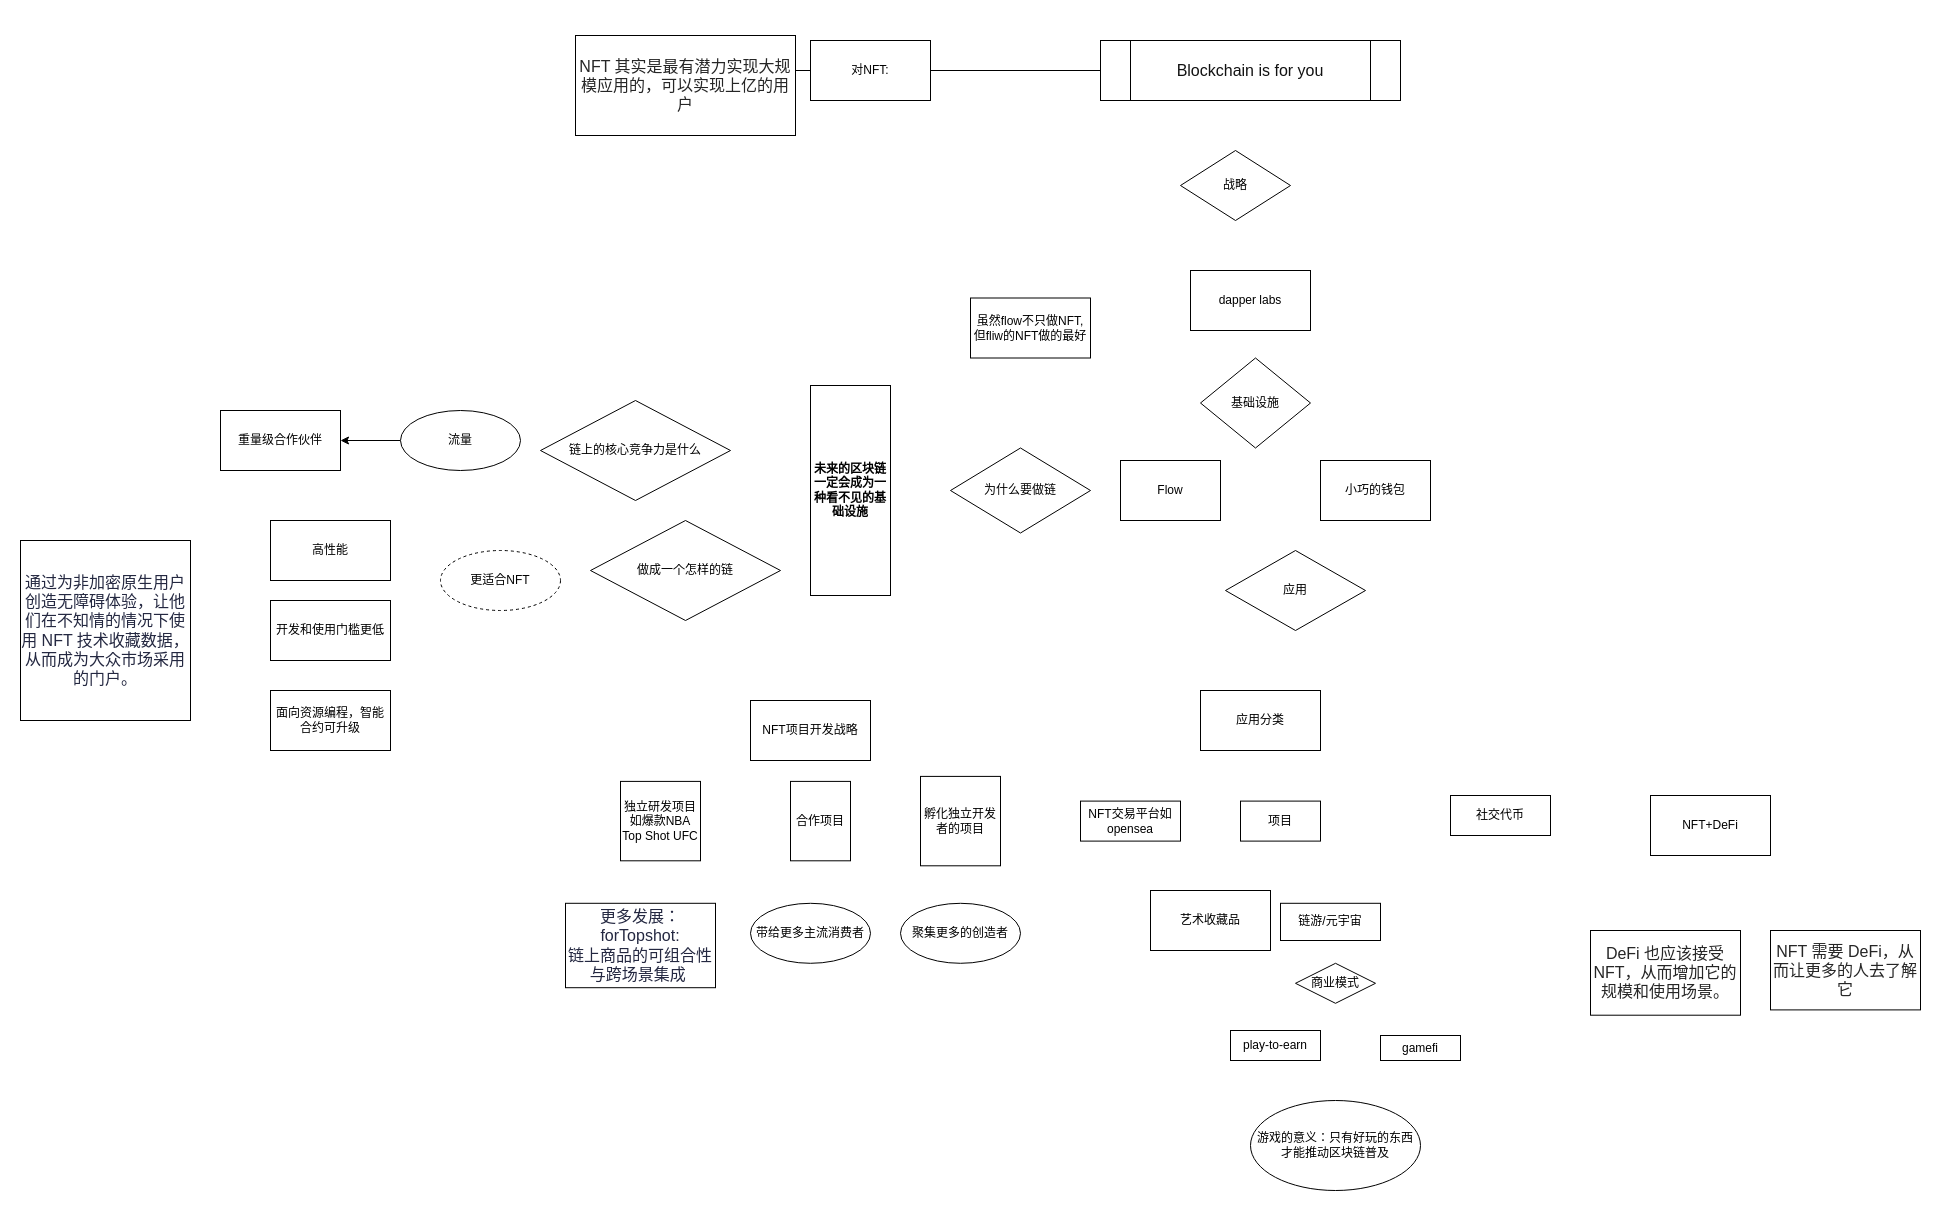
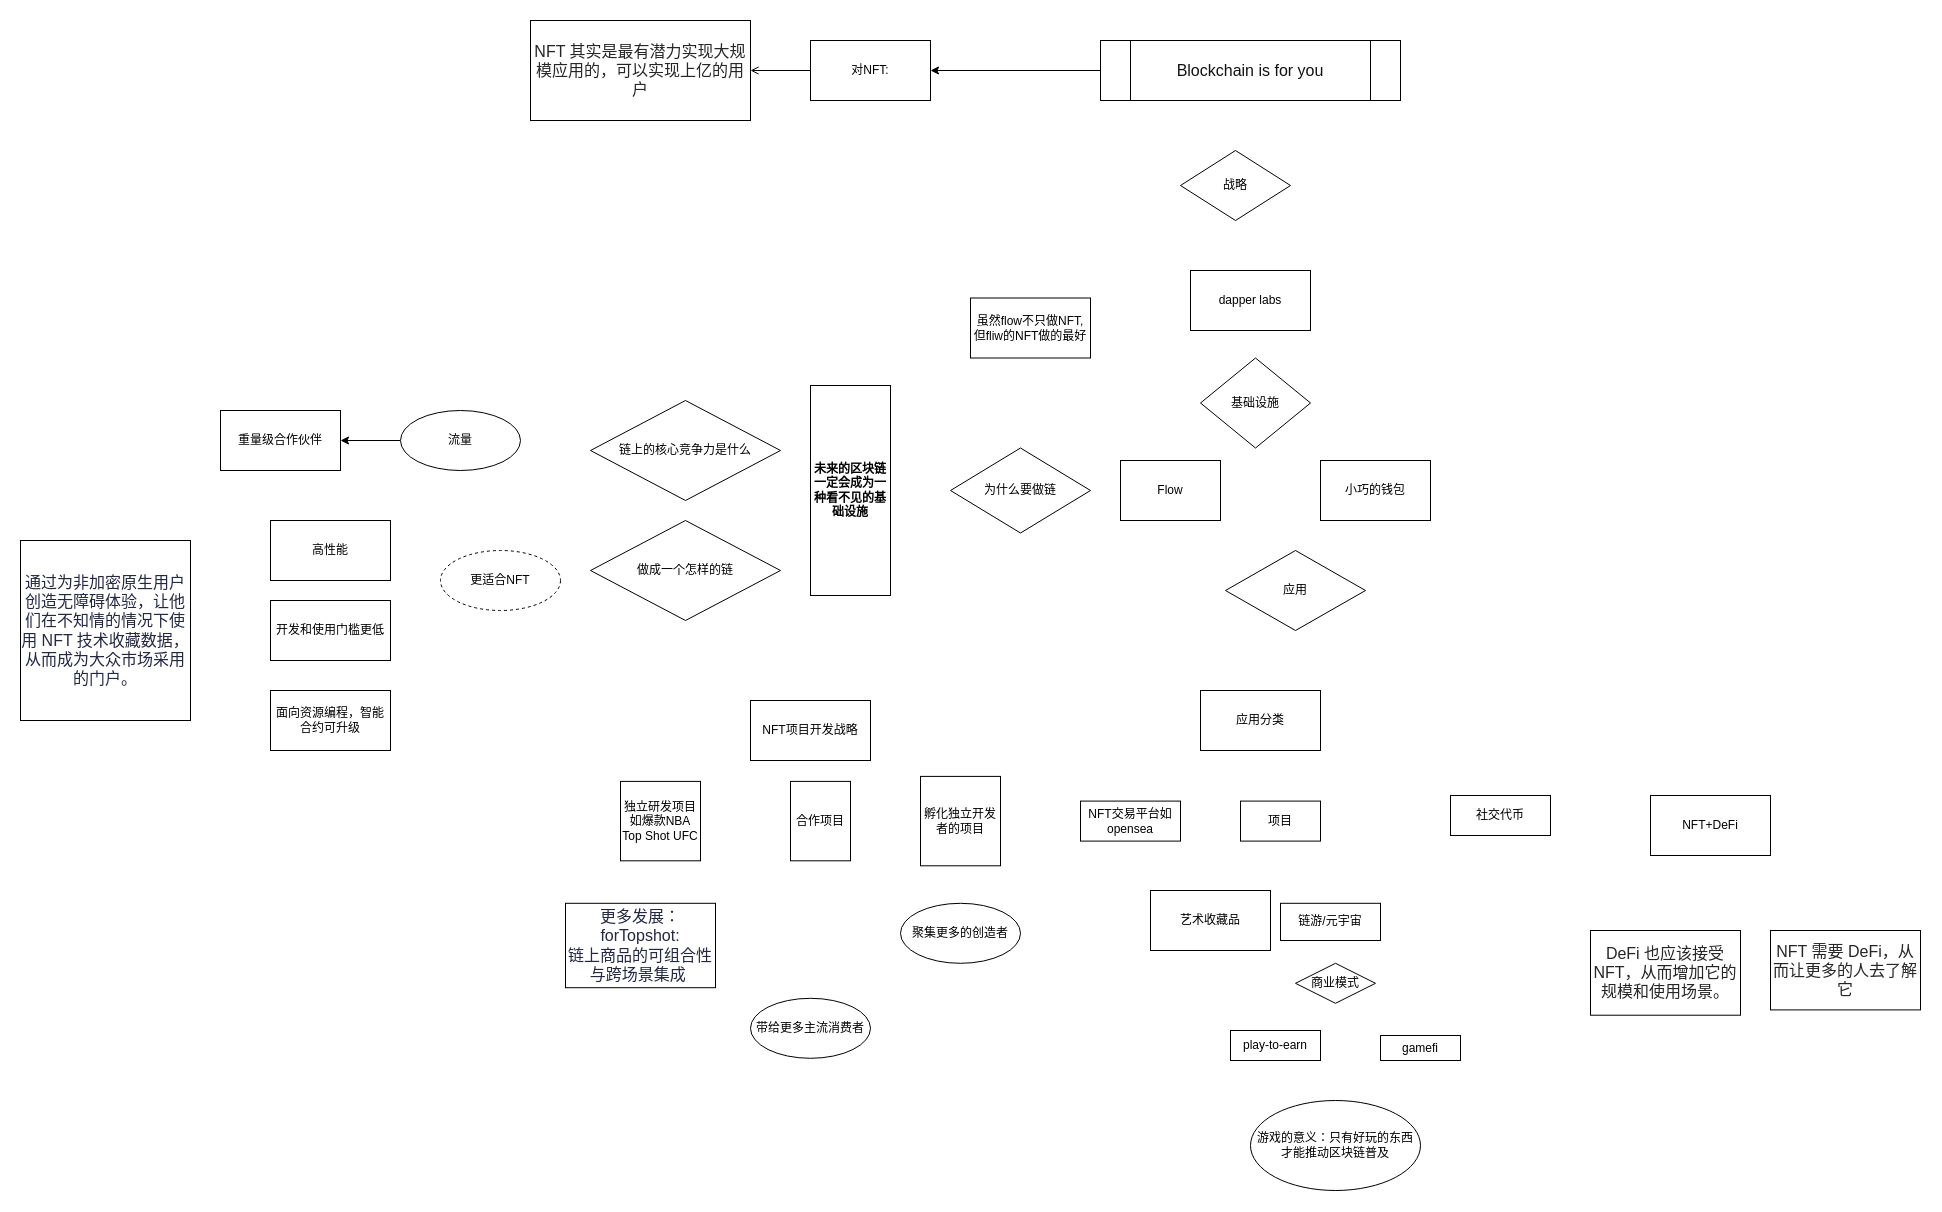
  <mxCell id="0" />
  <mxCell id="1" parent="0" />
  <mxCell id="2" value="&lt;font style=&quot;vertical-align: inherit&quot;&gt;&lt;font style=&quot;vertical-align: inherit&quot;&gt;dapper labs&lt;/font&gt;&lt;/font&gt;" style="whiteSpace=wrap;html=1;" vertex="1" parent="1"><mxGeometry x="1190" y="270" width="120" height="60" as="geometry" /></mxCell>
- <mxCell id="3" value="" style="edgeStyle=orthogonalEdgeStyle;rounded=0;orthogonalLoop=1;jettySize=auto;html=1;endArrow=none;" edge="1" parent="1" source="4" target="31"><mxGeometry relative="1" as="geometry" /></mxCell>
+ <mxCell id="3" value="" style="edgeStyle=orthogonalEdgeStyle;rounded=0;orthogonalLoop=1;jettySize=auto;html=1;" edge="1" parent="1" source="4" target="31"><mxGeometry relative="1" as="geometry" /></mxCell>
  <mxCell id="4" value="&lt;span style=&quot;color: rgb(18 , 18 , 18) ; font-family: , &amp;#34;blinkmacsystemfont&amp;#34; , &amp;#34;helvetica neue&amp;#34; , &amp;#34;pingfang sc&amp;#34; , &amp;#34;microsoft yahei&amp;#34; , &amp;#34;source han sans sc&amp;#34; , &amp;#34;noto sans cjk sc&amp;#34; , &amp;#34;wenquanyi micro hei&amp;#34; , sans-serif ; font-size: medium ; background-color: rgb(255 , 255 , 255)&quot;&gt;Blockchain is for you&lt;/span&gt;" style="shape=process;whiteSpace=wrap;html=1;backgroundOutline=1;" vertex="1" parent="1"><mxGeometry x="1100" y="40" width="300" height="60" as="geometry" /></mxCell>
  <mxCell id="5" value="&lt;font style=&quot;vertical-align: inherit&quot;&gt;&lt;font style=&quot;vertical-align: inherit&quot;&gt;&lt;font style=&quot;vertical-align: inherit&quot;&gt;&lt;font style=&quot;vertical-align: inherit&quot;&gt;&lt;font style=&quot;vertical-align: inherit&quot;&gt;&lt;font style=&quot;vertical-align: inherit&quot;&gt;&lt;font style=&quot;vertical-align: inherit&quot;&gt;&lt;font style=&quot;vertical-align: inherit&quot;&gt;&lt;font style=&quot;vertical-align: inherit&quot;&gt;&lt;font style=&quot;vertical-align: inherit&quot;&gt;小巧的钱包&lt;/font&gt;&lt;/font&gt;&lt;/font&gt;&lt;/font&gt;&lt;/font&gt;&lt;/font&gt;&lt;/font&gt;&lt;/font&gt;&lt;/font&gt;&lt;/font&gt;" style="whiteSpace=wrap;html=1;" vertex="1" parent="1"><mxGeometry x="1320" y="460" width="110" height="60" as="geometry" /></mxCell>
  <mxCell id="6" value="&lt;font style=&quot;vertical-align: inherit&quot;&gt;&lt;font style=&quot;vertical-align: inherit&quot;&gt;Flow&lt;/font&gt;&lt;/font&gt;" style="whiteSpace=wrap;html=1;" vertex="1" parent="1"><mxGeometry x="1120" y="460" width="100" height="60" as="geometry" /></mxCell>
  <mxCell id="7" value="NFT交易平台如opensea" style="whiteSpace=wrap;html=1;" vertex="1" parent="1"><mxGeometry x="1080" y="800.6" width="100" height="40" as="geometry" /></mxCell>
  <mxCell id="8" value="应用" style="rhombus;whiteSpace=wrap;html=1;" vertex="1" parent="1"><mxGeometry x="1225" y="550" width="140" height="80" as="geometry" /></mxCell>
  <mxCell id="9" value="链游/元宇宙" style="whiteSpace=wrap;html=1;" vertex="1" parent="1"><mxGeometry x="1280" y="902.8" width="100" height="37.2" as="geometry" /></mxCell>
  <mxCell id="10" value="社交代币" style="whiteSpace=wrap;html=1;" vertex="1" parent="1"><mxGeometry x="1450" y="795" width="100" height="40" as="geometry" /></mxCell>
  <mxCell id="11" value="play-to-earn" style="whiteSpace=wrap;html=1;" vertex="1" parent="1"><mxGeometry x="1230" y="1030" width="90" height="30" as="geometry" /></mxCell>
  <mxCell id="12" value="商业模式" style="rhombus;whiteSpace=wrap;html=1;" vertex="1" parent="1"><mxGeometry x="1295" y="962.8" width="80" height="40" as="geometry" /></mxCell>
  <mxCell id="13" value="gamefi" style="whiteSpace=wrap;html=1;direction=west;" vertex="1" parent="1"><mxGeometry x="1380" y="1035" width="80" height="25" as="geometry" /></mxCell>
  <mxCell id="14" value="NFT+DeFi" style="whiteSpace=wrap;html=1;" vertex="1" parent="1"><mxGeometry x="1650" y="795" width="120" height="60" as="geometry" /></mxCell>
  <mxCell id="15" value="" style="edgeStyle=orthogonalEdgeStyle;rounded=0;orthogonalLoop=1;jettySize=auto;html=1;" edge="1" parent="1" source="16" target="18"><mxGeometry relative="1" as="geometry" /></mxCell>
  <mxCell id="16" value="流量" style="ellipse;whiteSpace=wrap;html=1;" vertex="1" parent="1"><mxGeometry x="400" y="410" width="120" height="60" as="geometry" /></mxCell>
  <mxCell id="17" value="更适合NFT" style="ellipse;whiteSpace=wrap;html=1;dashed=1;" vertex="1" parent="1"><mxGeometry x="440" y="550" width="120" height="60" as="geometry" /></mxCell>
  <mxCell id="18" value="&lt;div class=&quot;okr-block-clipboard&quot;&gt;&lt;/div&gt;&lt;div&gt;重量级合作伙伴&lt;/div&gt;" style="whiteSpace=wrap;html=1;" vertex="1" parent="1"><mxGeometry x="220" y="410" width="120" height="60" as="geometry" /></mxCell>
  <mxCell id="19" value="高性能" style="whiteSpace=wrap;html=1;" vertex="1" parent="1"><mxGeometry x="270" y="520" width="120" height="60" as="geometry" /></mxCell>
  <mxCell id="20" value="开发和使用门槛更低" style="whiteSpace=wrap;html=1;" vertex="1" parent="1"><mxGeometry x="270" y="600" width="120" height="60" as="geometry" /></mxCell>
  <mxCell id="21" value="面向资源编程，智能合约可升级" style="whiteSpace=wrap;html=1;" vertex="1" parent="1"><mxGeometry x="270" y="690" width="120" height="60" as="geometry" /></mxCell>
  <mxCell id="22" value="为什么要做链" style="rhombus;whiteSpace=wrap;html=1;" vertex="1" parent="1"><mxGeometry x="950" y="447.5" width="140" height="85" as="geometry" /></mxCell>
- <mxCell id="23" value="链上的核心竞争力是什么" style="rhombus;whiteSpace=wrap;html=1;" vertex="1" parent="1"><mxGeometry x="540" y="400" width="190" height="100" as="geometry" /></mxCell>
+ <mxCell id="23" value="链上的核心竞争力是什么" style="rhombus;whiteSpace=wrap;html=1;" vertex="1" parent="1"><mxGeometry x="590" y="400" width="190" height="100" as="geometry" /></mxCell>
  <mxCell id="24" value="做成一个怎样的链" style="rhombus;whiteSpace=wrap;html=1;" vertex="1" parent="1"><mxGeometry x="590" y="520" width="190" height="100" as="geometry" /></mxCell>
  <mxCell id="25" value="&lt;div class=&quot;okr-block-clipboard&quot;&gt;&lt;/div&gt;&lt;div&gt;&lt;b&gt;未来的区块链一定会成为一种看不见的基础设施&lt;/b&gt;&lt;/div&gt;" style="whiteSpace=wrap;html=1;" vertex="1" parent="1"><mxGeometry x="810" y="385" width="80" height="210" as="geometry" /></mxCell>
  <mxCell id="26" value="战略" style="rhombus;whiteSpace=wrap;html=1;" vertex="1" parent="1"><mxGeometry x="1180" width="110" height="70" as="geometry" y="150" /></mxCell>
  <mxCell id="27" value="基础设施" style="rhombus;whiteSpace=wrap;html=1;" vertex="1" parent="1"><mxGeometry x="1200" y="357.5" width="110" height="90" as="geometry" /></mxCell>
  <mxCell id="28" value="游戏的意义：&lt;span&gt;只有好玩的东西才能推动区块链普及&lt;/span&gt;&lt;div class=&quot;okr-block-clipboard&quot;&gt;&lt;/div&gt;" style="ellipse;whiteSpace=wrap;html=1;" vertex="1" parent="1"><mxGeometry x="1250" y="1100" width="170" height="90" as="geometry" /></mxCell>
  <mxCell id="29" value="&lt;span style=&quot;color: rgb(36 , 40 , 65) ; font-family: &amp;#34;sf pro sc&amp;#34; , &amp;#34;sf pro text&amp;#34; , , , &amp;#34;segoe ui&amp;#34; , &amp;#34;roboto&amp;#34; , &amp;#34;ubuntu&amp;#34; , &amp;#34;cantarell&amp;#34; , &amp;#34;noto sans&amp;#34; , sans-serif , &amp;#34;blinkmacsystemfont&amp;#34; , &amp;#34;helvetica neue&amp;#34; ; font-size: 16px&quot;&gt;通过为非加密原生用户创造无障碍体验，让他们在不知情的情况下使用 NFT 技术收藏数据，从而成为大众市场采用的门户。&lt;/span&gt;" style="whiteSpace=wrap;html=1;" vertex="1" parent="1"><mxGeometry x="20" y="540" width="170" height="180" as="geometry" /></mxCell>
  <mxCell id="30" value="" style="edgeStyle=orthogonalEdgeStyle;rounded=0;orthogonalLoop=1;jettySize=auto;html=1;endArrow=open;" edge="1" parent="1" source="31" target="35"><mxGeometry relative="1" as="geometry" /></mxCell>
  <mxCell id="31" value="对NFT:" style="whiteSpace=wrap;html=1;" vertex="1" parent="1"><mxGeometry x="810" y="40" width="120" height="60" as="geometry" /></mxCell>
  <mxCell id="32" value="&lt;span style=&quot;color: rgb(36 , 40 , 65) ; font-family: &amp;#34;sf pro sc&amp;#34; , &amp;#34;sf pro text&amp;#34; , , , &amp;#34;segoe ui&amp;#34; , &amp;#34;roboto&amp;#34; , &amp;#34;ubuntu&amp;#34; , &amp;#34;cantarell&amp;#34; , &amp;#34;noto sans&amp;#34; , sans-serif , &amp;#34;blinkmacsystemfont&amp;#34; , &amp;#34;helvetica neue&amp;#34; ; font-size: 16px&quot;&gt;更多发展：for&lt;/span&gt;&lt;span style=&quot;color: rgb(36 , 40 , 65) ; font-size: 16px&quot;&gt;Topshot:&lt;/span&gt;&lt;span style=&quot;color: rgb(36 , 40 , 65) ; font-family: &amp;#34;sf pro sc&amp;#34; , &amp;#34;sf pro text&amp;#34; , , , &amp;#34;segoe ui&amp;#34; , &amp;#34;roboto&amp;#34; , &amp;#34;ubuntu&amp;#34; , &amp;#34;cantarell&amp;#34; , &amp;#34;noto sans&amp;#34; , sans-serif , &amp;#34;blinkmacsystemfont&amp;#34; , &amp;#34;helvetica neue&amp;#34; ; font-size: 16px&quot;&gt;&lt;br&gt;链上商品的可组合性与跨场景集成&lt;/span&gt;&lt;span style=&quot;color: rgb(36 , 40 , 65) ; font-size: 16px&quot;&gt;&amp;nbsp;&lt;/span&gt;" style="whiteSpace=wrap;html=1;" vertex="1" parent="1"><mxGeometry x="565" y="902.8" width="150" height="84.4" as="geometry" /></mxCell>
  <mxCell id="33" value="&lt;span style=&quot;color: rgb(38 , 38 , 38) ; font-family: , &amp;#34;blinkmacsystemfont&amp;#34; , &amp;#34;segoe ui&amp;#34; , &amp;#34;roboto&amp;#34; , &amp;#34;ubuntu&amp;#34; , &amp;#34;helvetica neue&amp;#34; , &amp;#34;helvetica&amp;#34; , &amp;#34;arial&amp;#34; , &amp;#34;pingfang sc&amp;#34; , &amp;#34;hiragino sans gb&amp;#34; , &amp;#34;microsoft yahei ui&amp;#34; , &amp;#34;microsoft yahei&amp;#34; , &amp;#34;source han sans cn&amp;#34; , sans-serif ; font-size: 16px ; background-color: rgb(255 , 255 , 255)&quot;&gt;NFT 需要 DeFi，从而让更多的人去了解它&lt;/span&gt;" style="whiteSpace=wrap;html=1;" vertex="1" parent="1"><mxGeometry x="1770" y="930" width="150" height="79.4" as="geometry" /></mxCell>
  <mxCell id="34" value="&lt;span style=&quot;color: rgb(38 , 38 , 38) ; font-size: 16px ; background-color: rgb(255 , 255 , 255)&quot;&gt;DeFi 也应该接受 NFT，从而增加它的规模和使用场景。&lt;/span&gt;" style="whiteSpace=wrap;html=1;" vertex="1" parent="1"><mxGeometry x="1590" y="930" width="150" height="84.7" as="geometry" /></mxCell>
- <mxCell id="35" value="&#10;&#10;&lt;span style=&quot;color: rgb(38, 38, 38); font-size: 16px; font-style: normal; font-weight: 400; letter-spacing: normal; text-indent: 0px; text-transform: none; word-spacing: 0px; background-color: rgb(255, 255, 255); display: inline; float: none;&quot;&gt;NFT 其实是最有潜力实现大规模应用的，可以实现上亿的用户&lt;/span&gt;&#10;&#10;" style="whiteSpace=wrap;html=1;" vertex="1" parent="1"><mxGeometry x="575" y="35" width="220" height="100" as="geometry" /></mxCell>
+ <mxCell id="35" value="&#10;&#10;&lt;span style=&quot;color: rgb(38, 38, 38); font-size: 16px; font-style: normal; font-weight: 400; letter-spacing: normal; text-indent: 0px; text-transform: none; word-spacing: 0px; background-color: rgb(255, 255, 255); display: inline; float: none;&quot;&gt;NFT 其实是最有潜力实现大规模应用的，可以实现上亿的用户&lt;/span&gt;&#10;&#10;" style="whiteSpace=wrap;html=1;" vertex="1" parent="1"><mxGeometry x="530" y="20" width="220" height="100" as="geometry" /></mxCell>
  <mxCell id="36" value="虽然flow不只做NFT,但fliw的NFT做的最好" style="whiteSpace=wrap;html=1;" vertex="1" parent="1"><mxGeometry x="970" y="297.5" width="120" height="60" as="geometry" /></mxCell>
  <mxCell id="37" value="NFT项目开发战略" style="whiteSpace=wrap;html=1;" vertex="1" parent="1"><mxGeometry x="750" y="700" width="120" height="60" as="geometry" /></mxCell>
  <mxCell id="38" value="独立研发项目如爆款NBA Top Shot UFC" style="whiteSpace=wrap;html=1;" vertex="1" parent="1"><mxGeometry x="620" y="780.9" width="80" height="79.4" as="geometry" /></mxCell>
  <mxCell id="39" value="合作项目" style="whiteSpace=wrap;html=1;" vertex="1" parent="1"><mxGeometry x="790" y="780.9" width="60" height="79.4" as="geometry" /></mxCell>
- <mxCell id="40" value="带给更多主流消费者" style="ellipse;whiteSpace=wrap;html=1;" vertex="1" parent="1"><mxGeometry x="750" y="902.8" width="120" height="60" as="geometry" /></mxCell>
+ <mxCell id="40" value="带给更多主流消费者" style="ellipse;whiteSpace=wrap;html=1;" vertex="1" parent="1"><mxGeometry x="750" y="997.8" width="120" height="60" as="geometry" /></mxCell>
  <mxCell id="41" value="孵化独立开发者的项目" style="whiteSpace=wrap;html=1;" vertex="1" parent="1"><mxGeometry x="920" y="775.9" width="80" height="89.4" as="geometry" /></mxCell>
  <mxCell id="42" value="聚集更多的创造者" style="ellipse;whiteSpace=wrap;html=1;" vertex="1" parent="1"><mxGeometry x="900" y="902.8" width="120" height="60" as="geometry" /></mxCell>
  <mxCell id="43" value="应用分类" style="whiteSpace=wrap;html=1;" vertex="1" parent="1"><mxGeometry x="1200" y="690" width="120" height="60" as="geometry" /></mxCell>
  <mxCell id="44" value="项目" style="whiteSpace=wrap;html=1;" vertex="1" parent="1"><mxGeometry x="1240" y="800.6" width="80" height="40" as="geometry" /></mxCell>
  <mxCell id="45" value="艺术收藏品" style="whiteSpace=wrap;html=1;" vertex="1" parent="1"><mxGeometry x="1150" y="890" width="120" height="60" as="geometry" /></mxCell>
